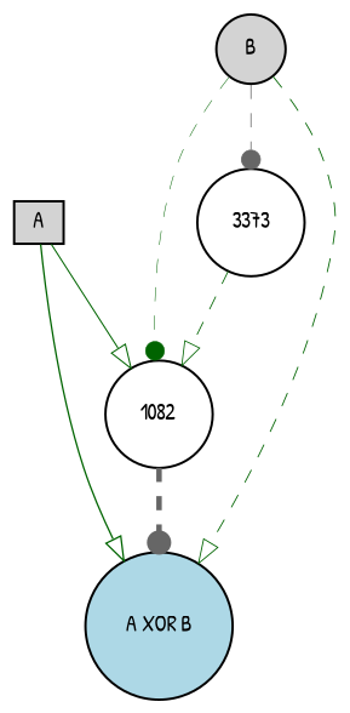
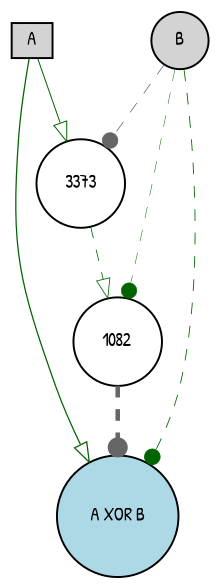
  digraph {
    fontname="Patrick Hand"
    node [fillcolor=lightgray fontname="Patrick Hand" fontsize=9 shape=circle style=filled]
    edge [arrowhead=dot color=darkgreen fontname="Patrick Hand" style=dashed]
    A [height=0.2 shape=box width=0.2]
    "A XOR B" [fillcolor=lightblue height=0.2 width=0.2]
    n3 [fillcolor=white height=0.2 label=1082 width=0.2]
    B [height=0.2 width=0.2]
    n5 [fillcolor=white height=0.2 label=3373 width=0.2]
    A -> "A XOR B" [arrowhead=onormal penwidth=0.6464101515160695 style=bold]
-   A -> n3 [arrowhead=onormal penwidth=0.5179810446431039 style=bold]
+   A -> n5 [arrowhead=onormal penwidth=0.5179810446431039 style=bold]
    n3 -> "A XOR B" [color=gray40 penwidth=2.323569169716533]
-   B -> "A XOR B" [arrowhead=onormal penwidth=0.4326766458894885]
+   B -> "A XOR B" [penwidth=0.4326766458894885]
    B -> n3 [penwidth=0.24891856745751487]
    B -> n5 [color=gray40 penwidth=0.38548716998700927]
    n5 -> n3 [arrowhead=onormal penwidth=0.41012982862752867]
  }
